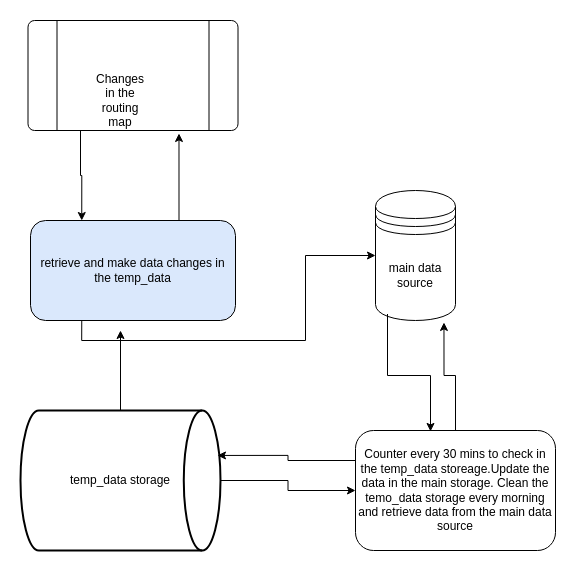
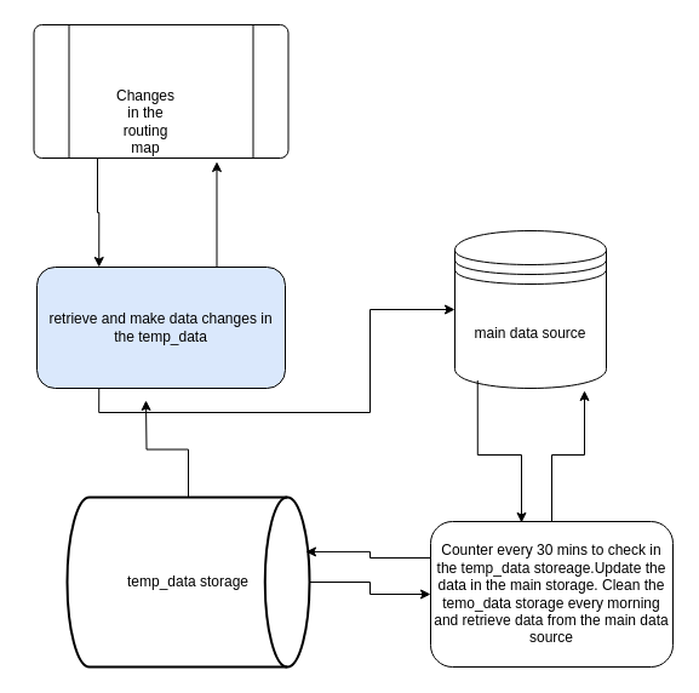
  <mxCell id="0" />
  <mxCell id="1" parent="0" />
  <mxCell id="2" style="edgeStyle=orthogonalEdgeStyle;rounded=0;orthogonalLoop=1;jettySize=auto;html=1;exitX=0.25;exitY=1;exitDx=0;exitDy=0;entryX=0.25;entryY=0;entryDx=0;entryDy=0;" edge="1" parent="1" source="3" target="9"><mxGeometry relative="1" as="geometry"><Array as="points"><mxPoint x="80" y="175" /><mxPoint x="81" y="175" /></Array></mxGeometry></mxCell>
  <mxCell id="3" value="" style="verticalLabelPosition=bottom;verticalAlign=top;html=1;shape=process;whiteSpace=wrap;rounded=1;size=0.14;arcSize=6;" vertex="1" parent="1"><mxGeometry x="27.5" y="20" width="210" height="110" as="geometry" /></mxCell>
  <mxCell id="4" value="Changes in the routing map" style="text;html=1;strokeColor=none;fillColor=none;align=center;verticalAlign=middle;whiteSpace=wrap;rounded=0;" vertex="1" parent="1"><mxGeometry x="90" y="85" width="60" height="30" as="geometry" /></mxCell>
- <mxCell id="5" value="main data source" style="shape=datastore;whiteSpace=wrap;html=1;" vertex="1" parent="1"><mxGeometry x="375" y="190" width="80" height="130" as="geometry" /></mxCell>
+ <mxCell id="5" value="main data source" style="shape=datastore;whiteSpace=wrap;html=1;" vertex="1" parent="1"><mxGeometry x="375" y="190" width="125" height="130" as="geometry" /></mxCell>
  <mxCell id="6" style="edgeStyle=orthogonalEdgeStyle;rounded=0;orthogonalLoop=1;jettySize=auto;html=1;" edge="1" parent="1" source="8"><mxGeometry relative="1" as="geometry"><mxPoint x="120" y="330" as="targetPoint" /></mxGeometry></mxCell>
  <mxCell id="7" style="edgeStyle=orthogonalEdgeStyle;rounded=0;orthogonalLoop=1;jettySize=auto;html=1;entryX=0;entryY=0.5;entryDx=0;entryDy=0;" edge="1" parent="1" source="8" target="11"><mxGeometry relative="1" as="geometry" /></mxCell>
- <mxCell id="8" value="temp_data storage" style="strokeWidth=2;html=1;shape=mxgraph.flowchart.direct_data;whiteSpace=wrap;" vertex="1" parent="1"><mxGeometry x="20" y="410" width="200" height="140" as="geometry" /></mxCell>
+ <mxCell id="8" value="temp_data storage" style="strokeWidth=2;html=1;shape=mxgraph.flowchart.direct_data;whiteSpace=wrap;" vertex="1" parent="1"><mxGeometry x="55" y="410" width="200" height="140" as="geometry" /></mxCell>
  <mxCell id="9" value="retrieve and make data changes in the temp_data" style="rounded=1;whiteSpace=wrap;html=1;fillColor=#dae8fc;" vertex="1" parent="1"><mxGeometry x="30" y="220" width="205" height="100" as="geometry" /></mxCell>
  <mxCell id="10" style="edgeStyle=orthogonalEdgeStyle;rounded=0;orthogonalLoop=1;jettySize=auto;html=1;exitX=0.75;exitY=0;exitDx=0;exitDy=0;entryX=0.719;entryY=1.027;entryDx=0;entryDy=0;entryPerimeter=0;" edge="1" parent="1" source="9" target="3"><mxGeometry relative="1" as="geometry"><Array as="points"><mxPoint x="178" y="220" /></Array></mxGeometry></mxCell>
  <mxCell id="11" value="Counter every 30 mins to check in the temp_data storeage.Update the data in the main storage. Clean the temo_data storage every morning and retrieve data from the main data source" style="rounded=1;whiteSpace=wrap;html=1;" vertex="1" parent="1"><mxGeometry x="355" y="430" width="200" height="120" as="geometry" /></mxCell>
  <mxCell id="12" style="edgeStyle=orthogonalEdgeStyle;rounded=0;orthogonalLoop=1;jettySize=auto;html=1;exitX=0.25;exitY=1;exitDx=0;exitDy=0;" edge="1" parent="1" source="9" target="5"><mxGeometry relative="1" as="geometry" /></mxCell>
  <mxCell id="13" style="edgeStyle=orthogonalEdgeStyle;rounded=0;orthogonalLoop=1;jettySize=auto;html=1;exitX=0;exitY=0.25;exitDx=0;exitDy=0;entryX=0.985;entryY=0.321;entryDx=0;entryDy=0;entryPerimeter=0;" edge="1" parent="1" source="11" target="8"><mxGeometry relative="1" as="geometry" /></mxCell>
  <mxCell id="14" style="edgeStyle=orthogonalEdgeStyle;rounded=0;orthogonalLoop=1;jettySize=auto;html=1;entryX=0.856;entryY=1.015;entryDx=0;entryDy=0;entryPerimeter=0;" edge="1" parent="1" source="11" target="5"><mxGeometry relative="1" as="geometry" /></mxCell>
  <mxCell id="15" style="edgeStyle=orthogonalEdgeStyle;rounded=0;orthogonalLoop=1;jettySize=auto;html=1;exitX=0.15;exitY=0.95;exitDx=0;exitDy=0;exitPerimeter=0;entryX=0.375;entryY=0.008;entryDx=0;entryDy=0;entryPerimeter=0;" edge="1" parent="1" source="5" target="11"><mxGeometry relative="1" as="geometry" /></mxCell>
